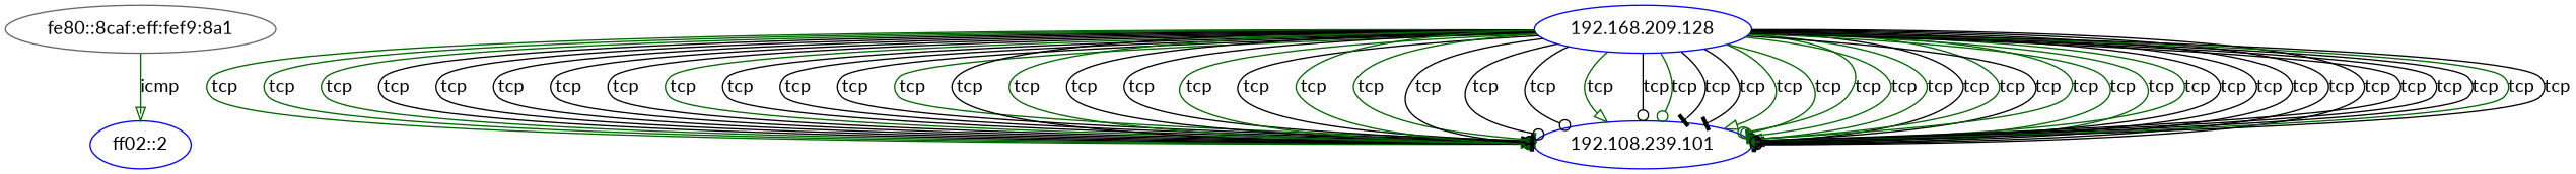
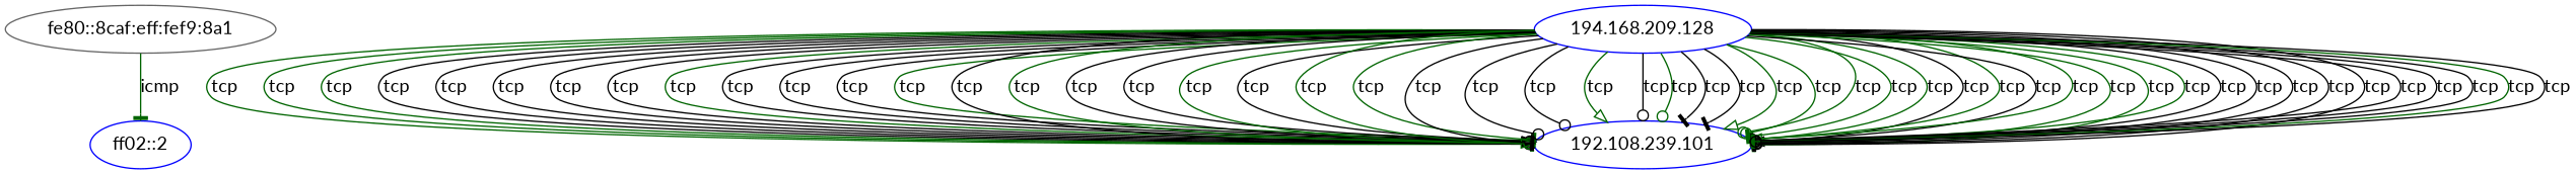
  digraph {
    fontname=Lato
    node [activity_score=0.10 color=blue degree=1 fontname=Lato in_degree=0 out_degree=0 total_connections=1]
    edge [arrowhead=tee color=black conn_state=SF dst_port=443 fontname=Lato history=ShADadfFR local_orig=true local_resp=true orig_pkts=113 protocol=tcp resp_bytes=83211 resp_ip_bytes=89095 resp_pkts=113 service=ssl]
    "fe80::8caf:eff:fef9:8a1" [color=gray40 out_degree=1]
    "ff02::2" [in_degree=1]
    n3 [activity_score=1.00 degree=51 in_degree=51 label="192.108.239.101" total_connections=51]
-   "192.168.209.128" [activity_score=1.00 degree=51 out_degree=51 total_connections=51]
-   "fe80::8caf:eff:fef9:8a1" -> "ff02::2" [arrowhead=onormal color=darkgreen conn_state=OTH dst_port=134 history="-" label=icmp local_resp=false orig_bytes=32 orig_ip_bytes=224 orig_pkts=4 protocol=icmp resp_bytes=0 resp_ip_bytes=0 resp_pkts=0 service="-" src_port=133 timestamp=1747405144.045322]
+   "192.168.209.128" [activity_score=1.00 degree=51 out_degree=51 total_connections=51 label="194.168.209.128"]
+   "fe80::8caf:eff:fef9:8a1" -> "ff02::2" [color=darkgreen conn_state=OTH dst_port=134 history="-" label=icmp local_resp=false orig_bytes=32 orig_ip_bytes=224 orig_pkts=4 protocol=icmp resp_bytes=0 resp_ip_bytes=0 resp_pkts=0 service="-" src_port=133 timestamp=1747405144.045322]
    "192.168.209.128" -> n3 [color=darkgreen history=DdfFaRR label=tcp orig_bytes=34796 orig_ip_bytes=38984 orig_pkts=81 resp_bytes=62223 resp_ip_bytes=66383 resp_pkts=80 service="-" src_port=36504 timestamp=1747405140.116953]
    "192.168.209.128" -> n3 [color=darkgreen history=DdfFaR label=tcp orig_bytes=34318 orig_ip_bytes=38414 orig_pkts=79 resp_bytes=61404 resp_ip_bytes=65408 resp_pkts=77 service="-" src_port=36492 timestamp=1747405140.118482]
    "192.168.209.128" -> n3 [color=darkgreen history=DdfFRRaR label=tcp orig_bytes=33879 orig_ip_bytes=38015 orig_pkts=80 resp_bytes=60585 resp_ip_bytes=64589 resp_pkts=77 service="-" src_port=36548 timestamp=1747405140.117802]
    "192.168.209.128" -> n3 [history=ADdfFaR label=tcp orig_bytes=34325 orig_ip_bytes=38525 orig_pkts=81 resp_bytes=61404 resp_ip_bytes=65460 resp_pkts=78 service="-" src_port=36520 timestamp=1747405140.138074]
    "192.168.209.128" -> n3 [history=DdAfFaRR label=tcp orig_bytes=32048 orig_ip_bytes=36028 orig_pkts=77 resp_bytes=57309 resp_ip_bytes=61157 resp_pkts=74 service="-" src_port=36530 timestamp=1747405140.132594]
    "192.168.209.128" -> n3 [arrowhead=odot history=DdAfFaR label=tcp orig_bytes=33846 orig_ip_bytes=37942 orig_pkts=79 resp_bytes=60585 resp_ip_bytes=64589 resp_pkts=77 service="-" src_port=36552 timestamp=1747405140.132891]
    "192.168.209.128" -> n3 [history=DdAfFRRaR label=tcp orig_bytes=33839 orig_ip_bytes=38183 orig_pkts=84 resp_bytes=60585 resp_ip_bytes=64589 resp_pkts=77 service="-" src_port=36560 timestamp=1747405140.132869]
    "192.168.209.128" -> n3 [arrowhead=odot history=DdAfFaRR label=tcp orig_bytes=37053 orig_ip_bytes=41605 orig_pkts=88 resp_bytes=66318 resp_ip_bytes=70686 resp_pkts=84 service="-" src_port=36544 timestamp=1747405140.133811]
    "192.168.209.128" -> n3 [arrowhead=onormal color=darkgreen history=ShADadfFRR label=tcp orig_bytes=46654 orig_ip_bytes=52514 resp_bytes=84676 resp_ip_bytes=90716 resp_pkts=116 src_port=36626 timestamp=1747405140.822829]
    "192.168.209.128" -> n3 [arrowhead=onormal label=tcp orig_bytes=46925 orig_ip_bytes=52641 orig_pkts=110 src_port=36570 timestamp=1747405140.741949]
    "192.168.209.128" -> n3 [arrowhead=onormal label=tcp orig_bytes=46642 orig_ip_bytes=52410 orig_pkts=111 resp_bytes=84676 resp_ip_bytes=90612 resp_pkts=114 src_port=36592 timestamp=1747405140.772963]
    "192.168.209.128" -> n3 [history=ShADadfFRR label=tcp orig_bytes=46969 orig_ip_bytes=52829 src_port=36640 timestamp=1747405140.842102]
    "192.168.209.128" -> n3 [color=darkgreen label=tcp orig_bytes=46985 orig_ip_bytes=52805 orig_pkts=112 src_port=36654 timestamp=1747405140.877173]
    "192.168.209.128" -> n3 [arrowhead=odot label=tcp orig_bytes=46995 orig_ip_bytes=52815 orig_pkts=112 src_port=36594 timestamp=1747405140.793714]
    "192.168.209.128" -> n3 [arrowhead=odot color=darkgreen history=ShADadfFRR label=tcp orig_bytes=47003 orig_ip_bytes=52863 resp_ip_bytes=89147 resp_pkts=114 src_port=36584 timestamp=1747405140.764288]
    "192.168.209.128" -> n3 [arrowhead=onormal history=ShADadfFRRR label=tcp orig_bytes=47036 orig_ip_bytes=52948 orig_pkts=114 src_port=36610 timestamp=1747405140.815680]
    "192.168.209.128" -> n3 [label=tcp orig_bytes=47144 orig_ip_bytes=53068 orig_pkts=114 src_port=36666 timestamp=1747405141.618221]
    "192.168.209.128" -> n3 [arrowhead=odot color=darkgreen label=tcp orig_bytes=46833 orig_ip_bytes=52653 orig_pkts=112 resp_bytes=84676 resp_ip_bytes=90664 resp_pkts=115 src_port=36698 timestamp=1747405141.699002]
    "192.168.209.128" -> n3 [arrowhead=odot label=tcp orig_bytes=47081 orig_ip_bytes=52901 orig_pkts=112 resp_ip_bytes=89199 resp_pkts=115 src_port=36706 timestamp=1747405141.699508]
    "192.168.209.128" -> n3 [arrowhead=onormal color=darkgreen label=tcp orig_bytes=47196 orig_ip_bytes=53120 orig_pkts=114 resp_ip_bytes=89147 resp_pkts=114 src_port=36672 timestamp=1747405141.638414]
    "192.168.209.128" -> n3 [color=darkgreen label=tcp orig_bytes=47093 orig_ip_bytes=52861 orig_pkts=111 src_port=36674 timestamp=1747405141.670878]
    "192.168.209.128" -> n3 [history=ShADadfFRR label=tcp orig_bytes=46881 orig_ip_bytes=52741 resp_bytes=84676 resp_ip_bytes=90768 resp_pkts=117 src_port=36684 timestamp=1747405141.671252]
    "192.168.209.128" -> n3 [arrowhead=odot label=tcp orig_bytes=47077 orig_ip_bytes=52949 resp_ip_bytes=89147 resp_pkts=114 src_port=36716 timestamp=1747405141.728046]
    "192.168.209.128" -> n3 [arrowhead=odot label=tcp orig_bytes=47171 orig_ip_bytes=53043 src_port=36694 timestamp=1747405141.691541]
    "192.168.209.128" -> n3 [arrowhead=onormal color=darkgreen history=ShADadfFRRR label=tcp orig_bytes=47242 orig_ip_bytes=53154 orig_pkts=114 src_port=36728 timestamp=1747405142.478396]
    "192.168.209.128" -> n3 [arrowhead=odot label=tcp orig_bytes=47236 orig_ip_bytes=53004 orig_pkts=111 resp_ip_bytes=89043 resp_pkts=112 src_port=36764 timestamp=1747405142.591258]
    "192.168.209.128" -> n3 [arrowhead=odot color=darkgreen label=tcp orig_bytes=47250 orig_ip_bytes=53070 orig_pkts=112 src_port=36744 timestamp=1747405142.533875]
    "192.168.209.128" -> n3 [label=tcp orig_bytes=46968 orig_ip_bytes=52788 orig_pkts=112 resp_bytes=84676 resp_ip_bytes=90612 resp_pkts=114 src_port=36780 timestamp=1747405142.600369]
    "192.168.209.128" -> n3 [label=tcp orig_bytes=46978 orig_ip_bytes=52850 resp_bytes=84676 resp_ip_bytes=90560 src_port=36760 timestamp=1747405142.537464]
    "192.168.209.128" -> n3 [arrowhead=onormal color=darkgreen label=tcp orig_bytes=46986 orig_ip_bytes=52806 orig_pkts=112 resp_bytes=84676 resp_ip_bytes=90508 resp_pkts=112 src_port=36784 timestamp=1747405142.601068]
    "192.168.209.128" -> n3 [arrowhead=odot color=darkgreen label=tcp orig_bytes=47261 orig_ip_bytes=53185 orig_pkts=114 src_port=36792 timestamp=1747405142.681499]
    "192.168.209.128" -> n3 [arrowhead=odot color=darkgreen history=ShADadfFr label=tcp orig_bytes=11686 orig_ip_bytes=13566 orig_pkts=36 resp_bytes=21658 resp_ip_bytes=23618 resp_pkts=38 src_port=36832 timestamp=1747405143.504231]
    "192.168.209.128" -> n3 [color=darkgreen history=ShADadfFr label=tcp orig_bytes=2593 orig_ip_bytes=3693 orig_pkts=21 resp_bytes=11632 resp_ip_bytes=12800 resp_pkts=23 src_port=56514 timestamp=1747405228.580389]
    "192.168.209.128" -> n3 [color=darkgreen history=ShADadfFr label=tcp orig_bytes=15812 orig_ip_bytes=18160 orig_pkts=45 resp_bytes=29029 resp_ip_bytes=31509 resp_pkts=48 src_port=36820 timestamp=1747405143.445954]
    "192.168.209.128" -> n3 [arrowhead=onormal history=ShADadfFr label=tcp orig_bytes=44583 orig_ip_bytes=50311 orig_pkts=110 resp_bytes=78338 resp_ip_bytes=84030 resp_pkts=110 src_port=36800 timestamp=1747405142.745902]
    "192.168.209.128" -> n3 [color=darkgreen history=ShADadfFr label=tcp orig_bytes=17020 orig_ip_bytes=19524 orig_pkts=48 resp_bytes=29202 resp_ip_bytes=31722 resp_pkts=49 src_port=36808 timestamp=1747405143.437883]
    "192.168.209.128" -> n3 [arrowhead=odot history=ShADadfFr label=tcp orig_bytes=9654 orig_ip_bytes=11326 orig_pkts=32 resp_bytes=16098 resp_ip_bytes=17786 resp_pkts=33 src_port=36858 timestamp=1747405143.578173]
    "192.168.209.128" -> n3 [arrowhead=onormal color=darkgreen history=ShADadfFr label=tcp orig_bytes=10287 orig_ip_bytes=12063 orig_pkts=34 resp_bytes=19201 resp_ip_bytes=21097 resp_pkts=37 src_port=36850 timestamp=1747405143.506304]
    "192.168.209.128" -> n3 [color=darkgreen history=ShADadfFr label=tcp orig_bytes=7530 orig_ip_bytes=8994 orig_pkts=28 resp_bytes=14287 resp_ip_bytes=15975 resp_pkts=33 src_port=36870 timestamp=1747405143.582279]
    "192.168.209.128" -> n3 [color=darkgreen history=ShADadfFr label=tcp orig_bytes=13361 orig_ip_bytes=15449 orig_pkts=40 resp_bytes=22650 resp_ip_bytes=24754 resp_pkts=41 src_port=36834 timestamp=1747405143.504429]
    "192.168.209.128" -> n3 [color=darkgreen history=ShADadtfFRR label=tcp orig_bytes=63766 orig_ip_bytes=77126 orig_pkts=257 resp_bytes=527056 resp_ip_bytes=549915 resp_pkts=423 src_port=51708 timestamp=1747405276.569556]
    "192.168.209.128" -> n3 [label=tcp orig_bytes=64043 orig_ip_bytes=78183 orig_pkts=272 resp_bytes=525591 resp_ip_bytes=547491 resp_pkts=421 src_port=51694 timestamp=1747405276.567948]
    "192.168.209.128" -> n3 [arrowhead=odot label=tcp orig_bytes=63795 orig_ip_bytes=76947 orig_pkts=253 resp_bytes=527056 resp_ip_bytes=548852 resp_pkts=419 src_port=51720 timestamp=1747405276.570488]
    "192.168.209.128" -> n3 [history=ShADadtfFR label=tcp orig_bytes=63763 orig_ip_bytes=76615 orig_pkts=247 resp_bytes=527056 resp_ip_bytes=549759 resp_pkts=420 src_port=51680 timestamp=1747405276.567947]
    "192.168.209.128" -> n3 [arrowhead=odot history=ShADadfFRRRR label=tcp orig_bytes=63752 orig_ip_bytes=76464 orig_pkts=245 resp_bytes=527056 resp_ip_bytes=548852 resp_pkts=419 src_port=51740 timestamp=1747405276.574704]
    "192.168.209.128" -> n3 [label=tcp orig_bytes=63821 orig_ip_bytes=77233 orig_pkts=258 resp_bytes=527099 resp_ip_bytes=548895 resp_pkts=419 src_port=51724 timestamp=1747405276.574003]
    "192.168.209.128" -> n3 [label=tcp orig_bytes=63768 orig_ip_bytes=76868 orig_pkts=252 resp_bytes=527056 resp_ip_bytes=549008 resp_pkts=422 src_port=51746 timestamp=1747405276.575756]
    "192.168.209.128" -> n3 [history=ShADadtfFR label=tcp orig_bytes=63801 orig_ip_bytes=77017 orig_pkts=254 resp_bytes=527056 resp_ip_bytes=549654 resp_pkts=418 src_port=51698 timestamp=1747405276.568903]
    "192.168.209.128" -> n3 [arrowhead=odot history=ShADadtfFR label=tcp orig_bytes=64022 orig_ip_bytes=76354 orig_pkts=237 resp_bytes=525591 resp_ip_bytes=548138 resp_pkts=417 src_port=51802 timestamp=1747405278.018933]
    "192.168.209.128" -> n3 [color=darkgreen label=tcp orig_bytes=63720 orig_ip_bytes=76248 orig_pkts=241 resp_bytes=527056 resp_ip_bytes=548800 resp_pkts=418 src_port=51808 timestamp=1747405278.022654]
    "192.168.209.128" -> n3 [arrowhead=odot history=ShADadtfFRRRR label=tcp orig_bytes=64004 orig_ip_bytes=76364 orig_pkts=238 resp_bytes=525591 resp_ip_bytes=548190 resp_pkts=418 src_port=51756 timestamp=1747405277.919170]
  }
